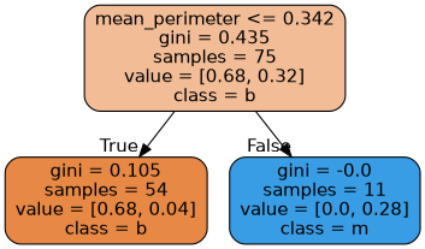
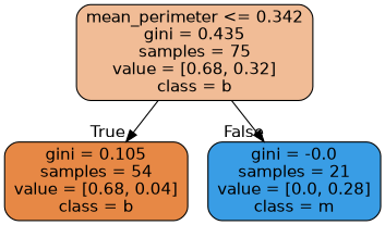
  digraph {
    node [color=black fontname=helvetica shape=box style="filled, rounded"]
    edge [fontname=helvetica labeldistance=2.5]
    n1 [fillcolor="#f1bc96" label="mean_perimeter <= 0.342\ngini = 0.435\nsamples = 75\nvalue = [0.68, 0.32]\nclass = b"]
    n2 [fillcolor="#e78845" label="gini = 0.105\nsamples = 54\nvalue = [0.68, 0.04]\nclass = b"]
-   n3 [fillcolor="#399de5" label="gini = -0.0\nsamples = 11\nvalue = [0.0, 0.28]\nclass = m"]
+   n3 [fillcolor="#399de5" label="gini = -0.0\nsamples = 21\nvalue = [0.0, 0.28]\nclass = m"]
    n1 -> n2 [headlabel=True labelangle=45]
    n1 -> n3 [headlabel=False labelangle=-45]
  }
